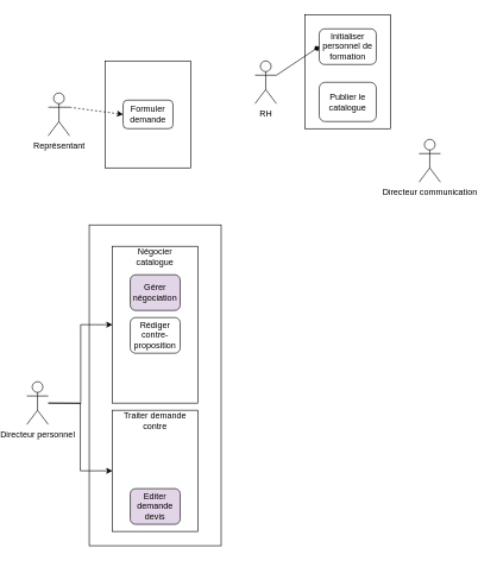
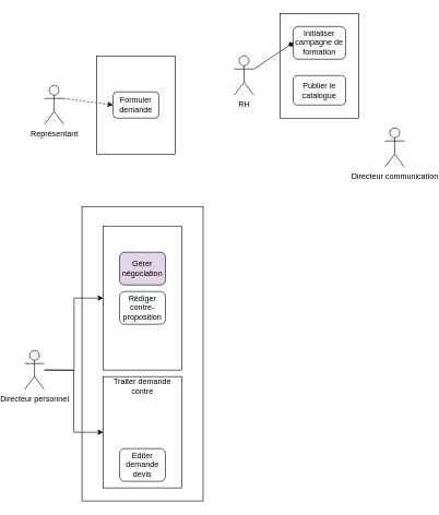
  <mxCell id="0" />
  <mxCell id="1" parent="0" />
  <mxCell id="2" value="" style="rounded=0;whiteSpace=wrap;html=1;" vertex="1" parent="1"><mxGeometry x="107.5" y="315" width="185" height="450" as="geometry" /></mxCell>
  <mxCell id="3" value="Représentant" style="shape=umlActor;verticalLabelPosition=bottom;verticalAlign=top;html=1;outlineConnect=0;" vertex="1" parent="1"><mxGeometry x="50" y="130" width="30" height="60" as="geometry" /></mxCell>
  <mxCell id="4" style="edgeStyle=orthogonalEdgeStyle;rounded=0;orthogonalLoop=1;jettySize=auto;html=1;" edge="1" parent="1" target="19"><mxGeometry relative="1" as="geometry"><mxPoint x="50" y="565" as="sourcePoint" /></mxGeometry></mxCell>
  <mxCell id="5" style="edgeStyle=orthogonalEdgeStyle;rounded=0;orthogonalLoop=1;jettySize=auto;html=1;" edge="1" parent="1" source="6" target="24"><mxGeometry relative="1" as="geometry" /></mxCell>
  <mxCell id="6" value="Directeur personnel" style="shape=umlActor;verticalLabelPosition=bottom;verticalAlign=top;html=1;outlineConnect=0;" vertex="1" parent="1"><mxGeometry x="20" y="535" width="30" height="60" as="geometry" /></mxCell>
  <mxCell id="7" value="Directeur communication" style="shape=umlActor;verticalLabelPosition=bottom;verticalAlign=top;html=1;outlineConnect=0;" vertex="1" parent="1"><mxGeometry x="570" y="195" width="30" height="60" as="geometry" /></mxCell>
  <mxCell id="8" value="" style="group" vertex="1" connectable="0" parent="1"><mxGeometry x="410" y="20" width="120" height="160" as="geometry" /></mxCell>
  <mxCell id="9" value="" style="rounded=0;whiteSpace=wrap;html=1;" vertex="1" parent="8"><mxGeometry width="120" height="160" as="geometry" /></mxCell>
- <mxCell id="10" value="Initialiser personnel de formation" style="rounded=1;whiteSpace=wrap;html=1;" vertex="1" parent="8"><mxGeometry x="20" y="20" width="80" height="50" as="geometry" /></mxCell>
- <mxCell id="11" value="Publier le catalogue" style="rounded=1;whiteSpace=wrap;html=1;" vertex="1" parent="8"><mxGeometry x="20" y="95" width="80" height="55" as="geometry" /></mxCell>
+ <mxCell id="10" value="Initialiser campagne de formation" style="rounded=1;whiteSpace=wrap;html=1;" vertex="1" parent="8"><mxGeometry x="20" y="20" width="80" height="50" as="geometry" /></mxCell>
+ <mxCell id="11" value="Publier le catalogue" style="rounded=1;whiteSpace=wrap;html=1;" vertex="1" parent="8"><mxGeometry x="20" y="95" width="80" height="45" as="geometry" /></mxCell>
  <mxCell id="12" value="" style="group" vertex="1" connectable="0" parent="1"><mxGeometry x="340" y="85" width="30" height="60" as="geometry" /></mxCell>
  <mxCell id="13" value="RH" style="shape=umlActor;verticalLabelPosition=bottom;verticalAlign=top;html=1;outlineConnect=0;" vertex="1" parent="12"><mxGeometry width="30" height="60" as="geometry" /></mxCell>
  <mxCell id="14" value="" style="endArrow=diamond;html=1;rounded=0;entryX=0;entryY=0.5;entryDx=0;entryDy=0;" edge="1" parent="12" source="13" target="10"><mxGeometry width="50" height="50" relative="1" as="geometry"><mxPoint x="70" y="50" as="sourcePoint" /><mxPoint x="120" as="targetPoint" /></mxGeometry></mxCell>
  <mxCell id="15" value="" style="group" vertex="1" connectable="0" parent="1"><mxGeometry x="130" y="85" width="120" height="150" as="geometry" /></mxCell>
  <mxCell id="16" value="" style="rounded=0;whiteSpace=wrap;html=1;" vertex="1" parent="15"><mxGeometry width="120" height="150" as="geometry" /></mxCell>
  <mxCell id="17" value="Formuler demande" style="rounded=1;whiteSpace=wrap;html=1;" vertex="1" parent="15"><mxGeometry x="25" y="55" width="70" height="40" as="geometry" /></mxCell>
  <mxCell id="18" value="" style="endArrow=classic;html=1;rounded=0;entryX=0;entryY=0.5;entryDx=0;entryDy=0;exitX=1;exitY=0.333;exitDx=0;exitDy=0;exitPerimeter=0;dashed=1;" edge="1" parent="15" source="3" target="17"><mxGeometry width="50" height="50" relative="1" as="geometry"><mxPoint x="-50" y="75" as="sourcePoint" /><mxPoint x="100" y="60" as="targetPoint" /></mxGeometry></mxCell>
  <mxCell id="19" value="" style="rounded=0;whiteSpace=wrap;html=1;" vertex="1" parent="1"><mxGeometry x="140" y="345" width="120" height="220" as="geometry" /></mxCell>
  <mxCell id="20" value="" style="group" vertex="1" connectable="0" parent="1"><mxGeometry x="165" y="385" width="70" height="170" as="geometry" /></mxCell>
  <mxCell id="21" value="Gérer négociation" style="rounded=1;whiteSpace=wrap;html=1;fillColor=#e1d5e7;" vertex="1" parent="20"><mxGeometry width="70" height="50" as="geometry" /></mxCell>
  <mxCell id="22" value="Rédiger contre-proposition" style="rounded=1;whiteSpace=wrap;html=1;" vertex="1" parent="20"><mxGeometry y="60" width="70" height="50" as="geometry" /></mxCell>
- <mxCell id="23" value="Négocier catalogue" style="text;html=1;align=center;verticalAlign=middle;whiteSpace=wrap;rounded=0;" vertex="1" parent="1"><mxGeometry x="170" y="345" width="60" height="30" as="geometry" /></mxCell>
  <mxCell id="24" value="" style="rounded=0;whiteSpace=wrap;html=1;" vertex="1" parent="1"><mxGeometry x="140" y="575" width="120" height="170" as="geometry" /></mxCell>
  <mxCell id="25" value="Traiter demande contre" style="text;html=1;align=center;verticalAlign=middle;whiteSpace=wrap;rounded=0;" vertex="1" parent="1"><mxGeometry x="150" y="575" width="100" height="30" as="geometry" /></mxCell>
- <mxCell id="26" value="Editer demande devis" style="rounded=1;whiteSpace=wrap;html=1;fillColor=#e1d5e7;" vertex="1" parent="1"><mxGeometry x="165" y="685" width="70" height="50" as="geometry" /></mxCell>
+ <mxCell id="26" value="Editer demande devis" style="rounded=1;whiteSpace=wrap;html=1;" vertex="1" parent="1"><mxGeometry x="165" y="685" width="70" height="50" as="geometry" /></mxCell>
